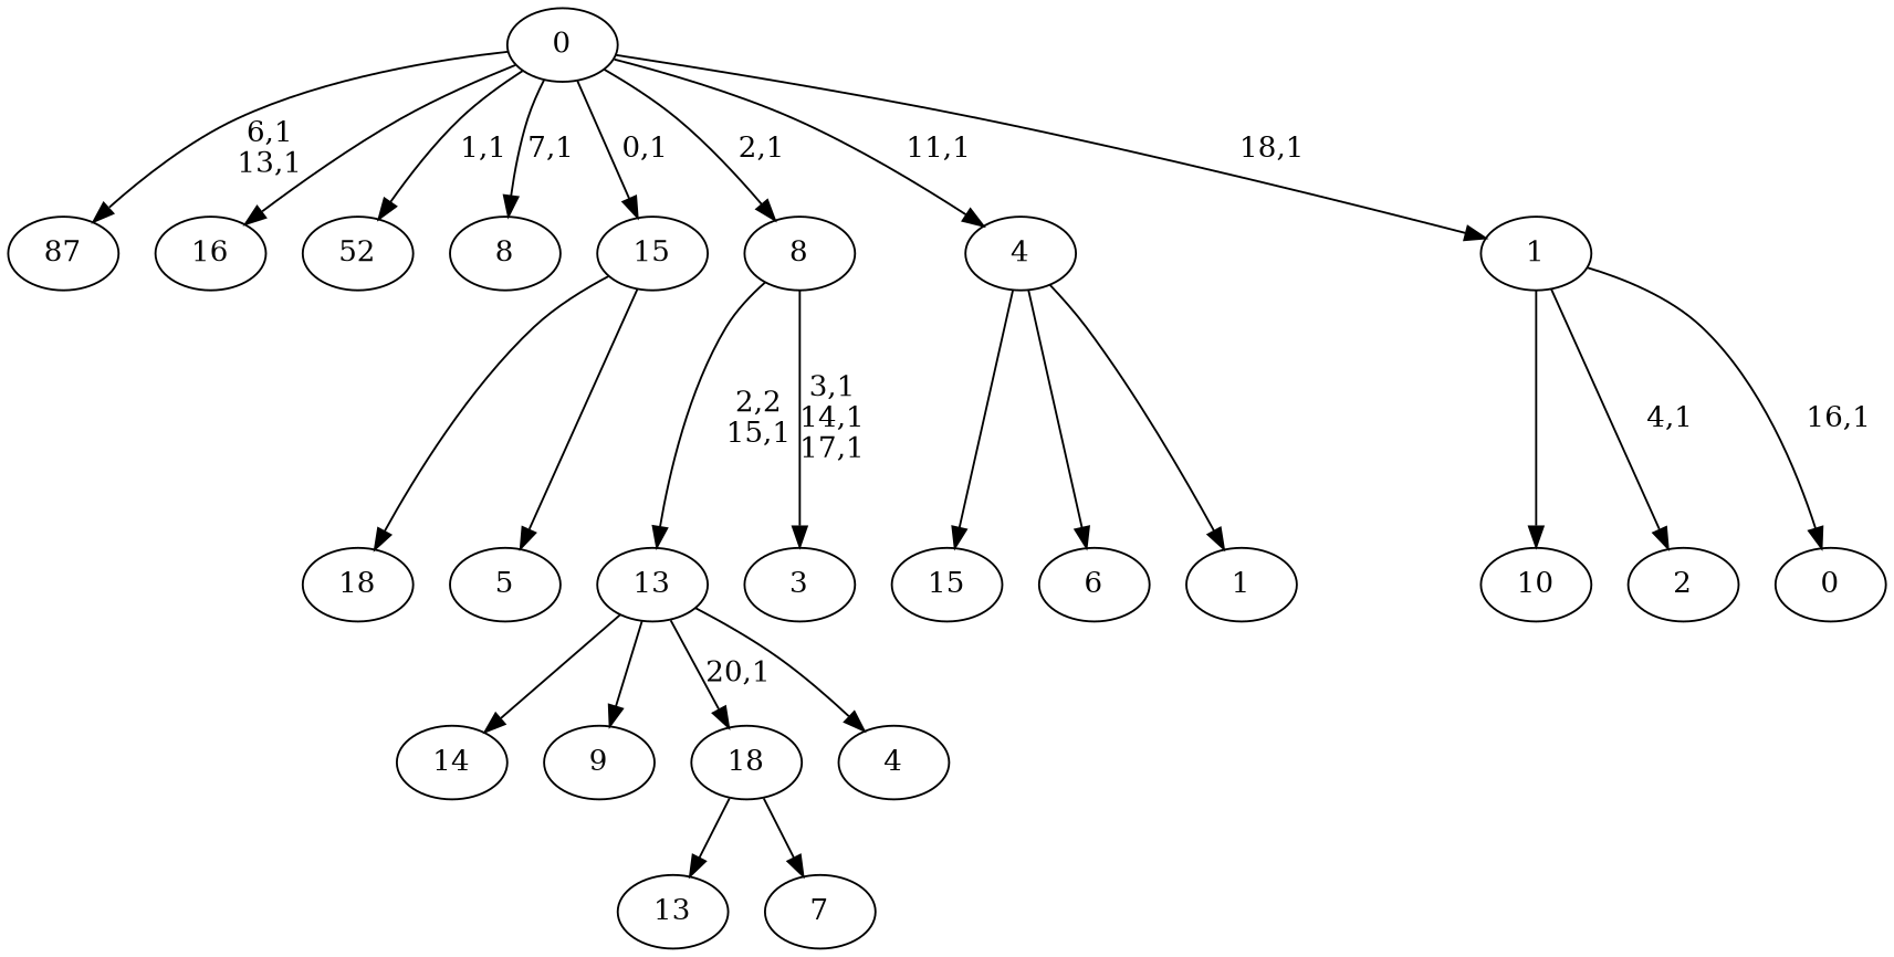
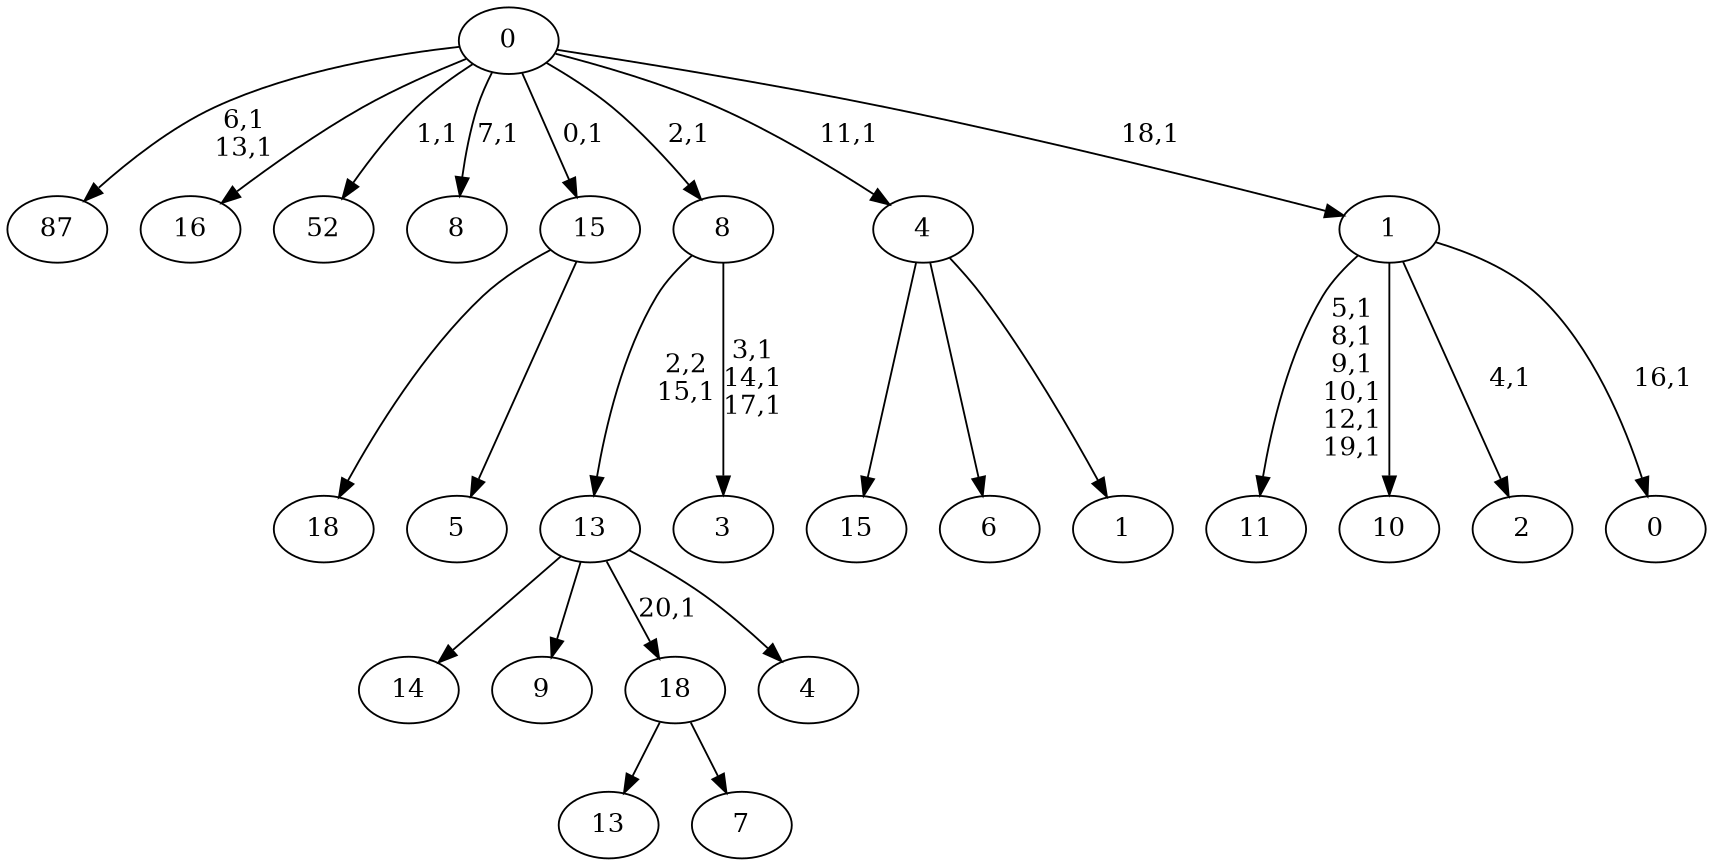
  digraph {
    n1 [label=18]
    n2 [label=87]
    n3 [label=16]
    n4 [label=15]
    n5 [label=14]
    n6 [label=13]
    n7 [label=52]
+   n8 [label=11]
    n9 [label=10]
    n10 [label=9]
    n11 [label=8]
    n12 [label=7]
    18
    n14 [label=6]
    n15 [label=5]
    15
    n17 [label=4]
    13
    n19 [label=3]
    8
    n21 [label=2]
    n22 [label=1]
    4
    n24 [label=0]
    1
    0
    18 -> n6
    18 -> n12
    15 -> n1
    15 -> n15
    13 -> n5
    13 -> n10
    13 -> 18 [label="20,1"]
    13 -> n17
    8 -> 13 [label="2,2\n15,1"]
    8 -> n19 [label="3,1\n14,1\n17,1"]
    4 -> n4
    4 -> n14
    4 -> n22
+   1 -> n8 [label="5,1\n8,1\n9,1\n10,1\n12,1\n19,1"]
    1 -> n9
    1 -> n21 [label="4,1"]
    1 -> n24 [label="16,1"]
    0 -> n2 [label="6,1\n13,1"]
    0 -> n3
    0 -> n7 [label="1,1"]
    0 -> n11 [label="7,1"]
    0 -> 15 [label="0,1"]
    0 -> 8 [label="2,1"]
    0 -> 4 [label="11,1"]
    0 -> 1 [label="18,1"]
  }
